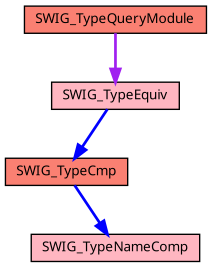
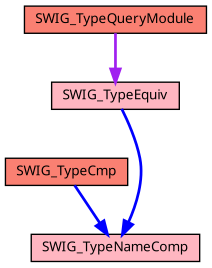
  digraph {
    fontname="Noto Sans"
    rankdir=TB
    node [color=black fillcolor=salmon fontname="Noto Sans" fontsize=10 shape=record style=filled]
    edge [color=blue fontname="Noto Sans" fontsize=10 labelfontname=Helvetica labelfontsize=10 style=bold]
    n1 [fontcolor=black height=0.2 label=SWIG_TypeQueryModule width=0.4]
    n2 [fillcolor=lightpink height=0.2 label=SWIG_TypeEquiv width=0.4]
    n3 [height=0.2 label=SWIG_TypeCmp width=0.4]
    n4 [fillcolor=lightpink height=0.2 label=SWIG_TypeNameComp width=0.4]
    n1 -> n2 [color=purple]
-   n2 -> n3
+   n2 -> n4
    n3 -> n4
  }
